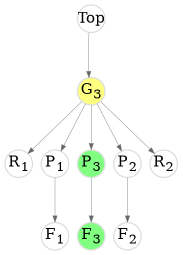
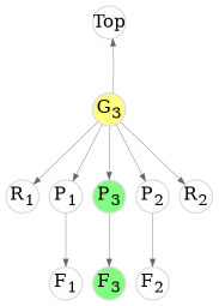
  digraph {
    bgcolor=white
    color=white
    nodesep=0.1
    rankdir=TB
    ranksep=0.5
    node [color="#DDDDDD" fixedsize=true fontsize=12 penwidth=1.0 style=solid]
    edge [arrowsize=0.5 color="#666666" penwidth=0.3]
    n1 [height=0.3 label=Top width=0.3]
    n2 [fillcolor="#ffff80" height=0.3 label=<G<SUB>3</SUB>> style=filled width=0.3]
    n3 [height=0.3 label=<R<SUB>1</SUB>> width=0.3]
    n4 [height=0.3 label=<P<SUB>1</SUB>> width=0.3]
    n5 [fillcolor="#80ff80" height=0.3 label=<P<SUB>3</SUB>> style=filled width=0.3]
    n6 [height=0.3 label=<P<SUB>2</SUB>> width=0.3]
    n7 [height=0.3 label=<R<SUB>2</SUB>> width=0.3]
    n8 [height=0.3 label=<F<SUB>1</SUB>> width=0.3]
    n9 [fillcolor="#80ff80" height=0.3 label=<F<SUB>3</SUB>> style=filled width=0.3]
    n10 [height=0.3 label=<F<SUB>2</SUB>> width=0.3]
-   n1 -> n2
+   n2 -> n1
    n2 -> n3
    n2 -> n4
    n2 -> n5
    n2 -> n6
    n2 -> n7
    n4 -> n8
    n5 -> n9
    n6 -> n10
  }
